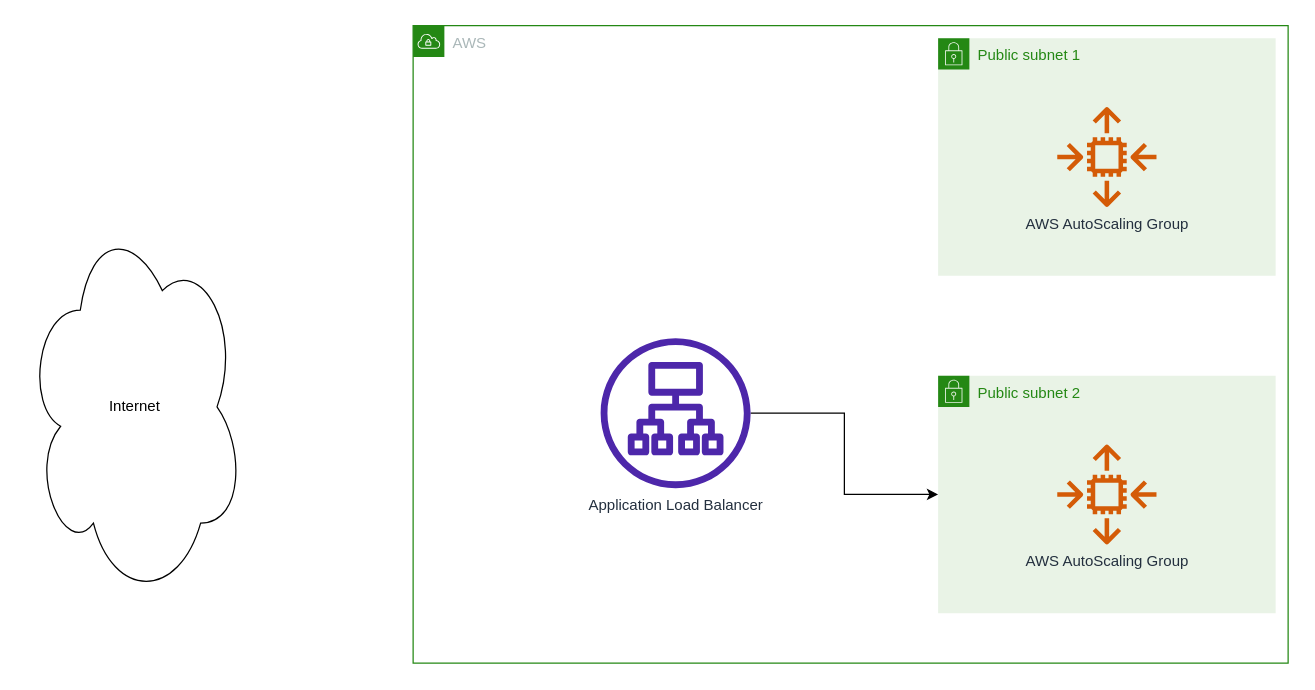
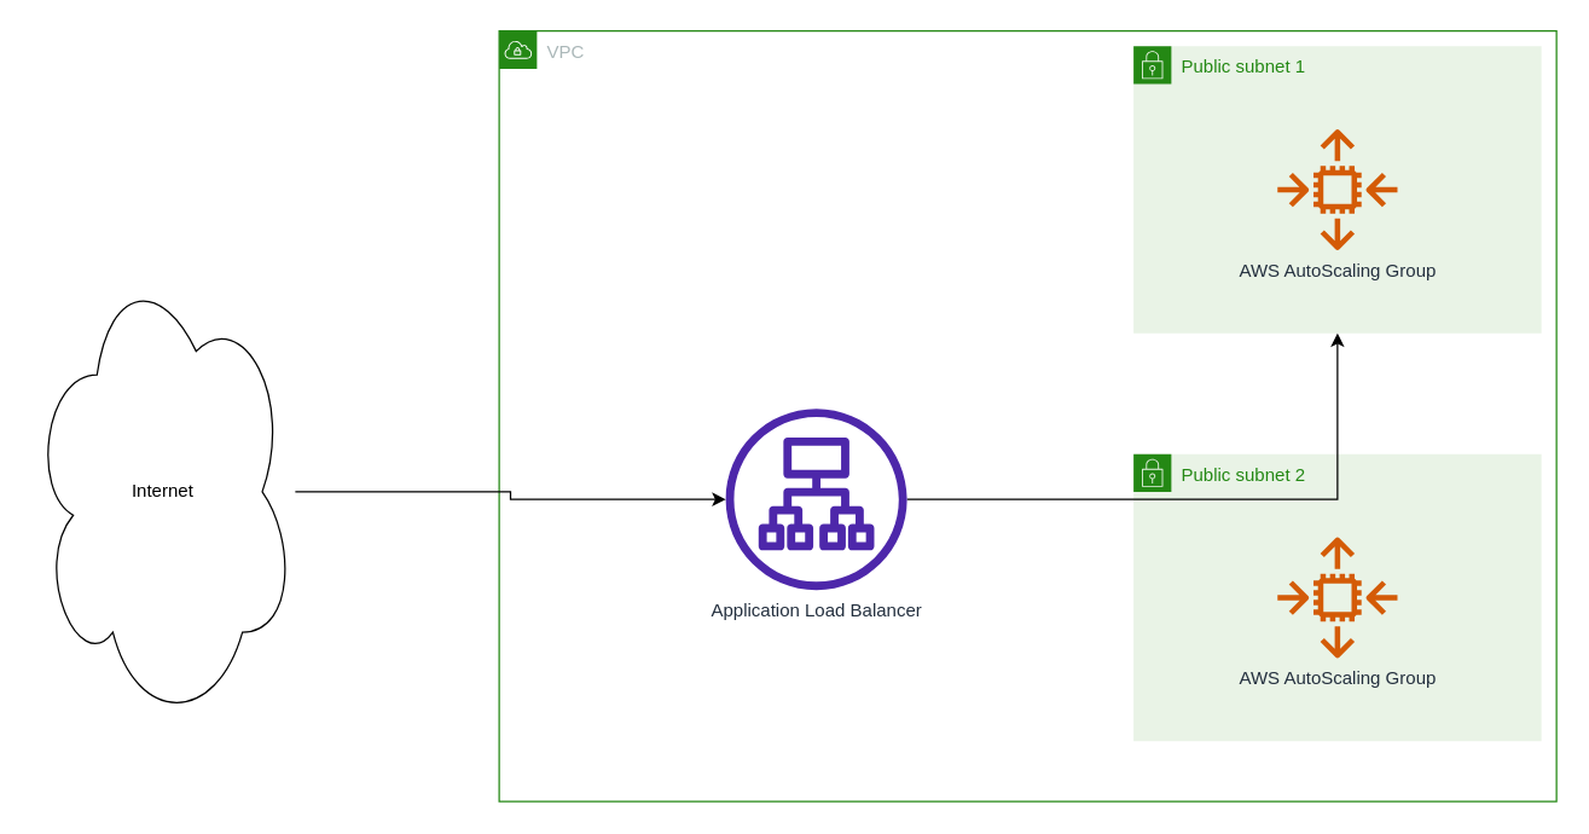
  <mxCell id="0" />
  <mxCell id="1" parent="0" />
- <mxCell id="2" value="AWS" style="points=[[0,0],[0.25,0],[0.5,0],[0.75,0],[1,0],[1,0.25],[1,0.5],[1,0.75],[1,1],[0.75,1],[0.5,1],[0.25,1],[0,1],[0,0.75],[0,0.5],[0,0.25]];outlineConnect=0;gradientColor=none;html=1;whiteSpace=wrap;fontSize=12;fontStyle=0;container=1;pointerEvents=0;collapsible=0;recursiveResize=0;shape=mxgraph.aws4.group;grIcon=mxgraph.aws4.group_vpc;strokeColor=#248814;fillColor=none;verticalAlign=top;align=left;spacingLeft=30;fontColor=#AAB7B8;dashed=0;" vertex="1" parent="1"><mxGeometry x="330" y="20" width="700" height="510" as="geometry" /></mxCell>
+ <mxCell id="2" value="VPC" style="points=[[0,0],[0.25,0],[0.5,0],[0.75,0],[1,0],[1,0.25],[1,0.5],[1,0.75],[1,1],[0.75,1],[0.5,1],[0.25,1],[0,1],[0,0.75],[0,0.5],[0,0.25]];outlineConnect=0;gradientColor=none;html=1;whiteSpace=wrap;fontSize=12;fontStyle=0;container=1;pointerEvents=0;collapsible=0;recursiveResize=0;shape=mxgraph.aws4.group;grIcon=mxgraph.aws4.group_vpc;strokeColor=#248814;fillColor=none;verticalAlign=top;align=left;spacingLeft=30;fontColor=#AAB7B8;dashed=0;" vertex="1" parent="1"><mxGeometry x="330" y="20" width="700" height="510" as="geometry" /></mxCell>
  <mxCell id="3" value="&lt;div&gt;Public subnet 1&lt;/div&gt;&lt;div&gt;&lt;br&gt;&lt;/div&gt;" style="points=[[0,0],[0.25,0],[0.5,0],[0.75,0],[1,0],[1,0.25],[1,0.5],[1,0.75],[1,1],[0.75,1],[0.5,1],[0.25,1],[0,1],[0,0.75],[0,0.5],[0,0.25]];outlineConnect=0;gradientColor=none;html=1;whiteSpace=wrap;fontSize=12;fontStyle=0;container=1;pointerEvents=0;collapsible=0;recursiveResize=0;shape=mxgraph.aws4.group;grIcon=mxgraph.aws4.group_security_group;grStroke=0;strokeColor=#248814;fillColor=#E9F3E6;verticalAlign=top;align=left;spacingLeft=30;fontColor=#248814;dashed=0;" vertex="1" parent="2"><mxGeometry x="420" y="10" width="270" height="190" as="geometry" /></mxCell>
  <mxCell id="4" value="AWS AutoScaling Group" style="sketch=0;outlineConnect=0;fontColor=#232F3E;gradientColor=none;fillColor=#D45B07;strokeColor=none;dashed=0;verticalLabelPosition=bottom;verticalAlign=top;align=center;html=1;fontSize=12;fontStyle=0;aspect=fixed;pointerEvents=1;shape=mxgraph.aws4.auto_scaling2;" vertex="1" parent="3"><mxGeometry x="95" y="55" width="80" height="80" as="geometry" /></mxCell>
  <mxCell id="5" value="Public subnet 2" style="points=[[0,0],[0.25,0],[0.5,0],[0.75,0],[1,0],[1,0.25],[1,0.5],[1,0.75],[1,1],[0.75,1],[0.5,1],[0.25,1],[0,1],[0,0.75],[0,0.5],[0,0.25]];outlineConnect=0;gradientColor=none;html=1;whiteSpace=wrap;fontSize=12;fontStyle=0;container=1;pointerEvents=0;collapsible=0;recursiveResize=0;shape=mxgraph.aws4.group;grIcon=mxgraph.aws4.group_security_group;grStroke=0;strokeColor=#248814;fillColor=#E9F3E6;verticalAlign=top;align=left;spacingLeft=30;fontColor=#248814;dashed=0;" vertex="1" parent="2"><mxGeometry x="420" y="280" width="270" height="190" as="geometry" /></mxCell>
  <mxCell id="6" value="AWS AutoScaling Group" style="sketch=0;outlineConnect=0;fontColor=#232F3E;gradientColor=none;fillColor=#D45B07;strokeColor=none;dashed=0;verticalLabelPosition=bottom;verticalAlign=top;align=center;html=1;fontSize=12;fontStyle=0;aspect=fixed;pointerEvents=1;shape=mxgraph.aws4.auto_scaling2;" vertex="1" parent="5"><mxGeometry x="95" y="55" width="80" height="80" as="geometry" /></mxCell>
- <mxCell id="8" style="edgeStyle=orthogonalEdgeStyle;rounded=0;orthogonalLoop=1;jettySize=auto;html=1;" edge="1" parent="2" source="9" target="5"><mxGeometry relative="1" as="geometry" /></mxCell>
+ <mxCell id="7" style="edgeStyle=orthogonalEdgeStyle;rounded=0;orthogonalLoop=1;jettySize=auto;html=1;" edge="1" parent="2" source="9" target="3"><mxGeometry relative="1" as="geometry" /></mxCell>
  <mxCell id="9" value="Application Load Balancer" style="sketch=0;outlineConnect=0;fontColor=#232F3E;gradientColor=none;fillColor=#4D27AA;strokeColor=none;dashed=0;verticalLabelPosition=bottom;verticalAlign=top;align=center;html=1;fontSize=12;fontStyle=0;aspect=fixed;pointerEvents=1;shape=mxgraph.aws4.application_load_balancer;" vertex="1" parent="2"><mxGeometry x="150" y="250" width="120" height="120" as="geometry" /></mxCell>
+ <mxCell id="10" style="edgeStyle=orthogonalEdgeStyle;rounded=0;orthogonalLoop=1;jettySize=auto;html=1;" edge="1" parent="1" source="11" target="9"><mxGeometry relative="1" as="geometry" /></mxCell>
  <mxCell id="11" value="Internet" style="ellipse;shape=cloud;whiteSpace=wrap;html=1;align=center;" vertex="1" parent="1"><mxGeometry x="20" y="170" width="175" height="310" as="geometry" /></mxCell>
